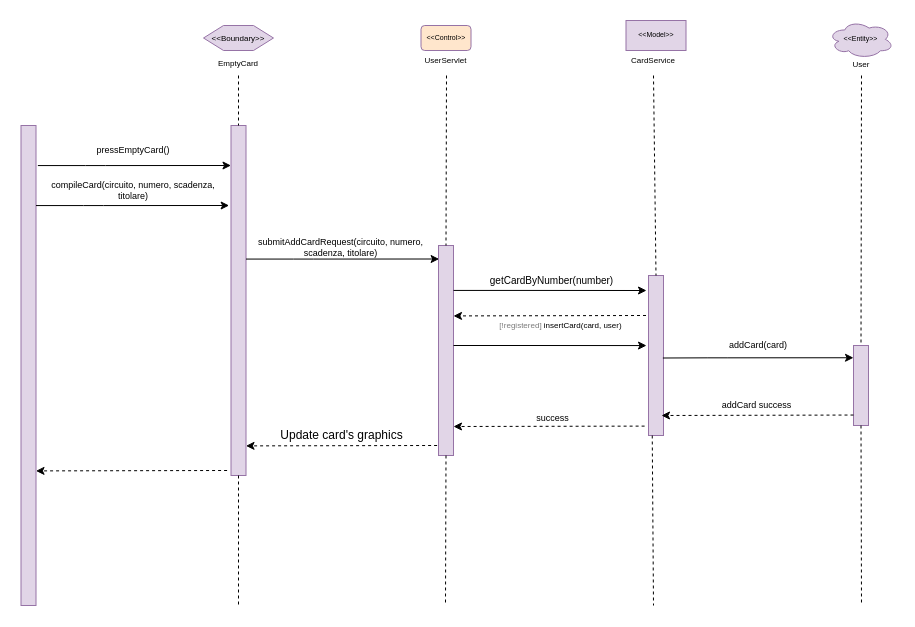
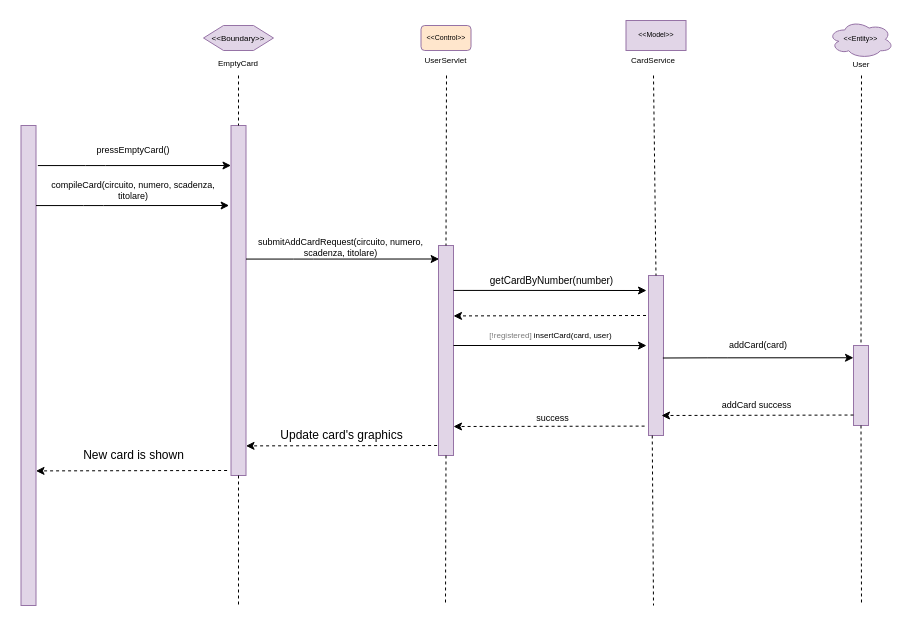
  <mxCell id="0" />
  <mxCell id="1" parent="0" />
  <mxCell id="2" value="" style="rounded=0;whiteSpace=wrap;html=1;fillColor=#e1d5e7;strokeColor=#9673a6;" parent="1" vertex="1"><mxGeometry x="20.5" y="125" width="15" height="480" as="geometry" /></mxCell>
  <mxCell id="3" value="" style="rounded=0;whiteSpace=wrap;html=1;fillColor=#e1d5e7;strokeColor=#9673a6;" parent="1" vertex="1"><mxGeometry x="230.5" y="125" width="15" height="350" as="geometry" /></mxCell>
  <mxCell id="4" value="" style="endArrow=none;dashed=1;html=1;rounded=0;fontSize=8;entryX=0.5;entryY=0;entryDx=0;entryDy=0;exitX=0.5;exitY=1;exitDx=0;exitDy=0;" parent="1" target="3" edge="1"><mxGeometry width="50" height="50" relative="1" as="geometry"><mxPoint x="238" y="75" as="sourcePoint" /><mxPoint x="260.5" y="135" as="targetPoint" /></mxGeometry></mxCell>
  <mxCell id="5" value="&amp;lt;&amp;lt;Boundary&amp;gt;&amp;gt;" style="shape=hexagon;perimeter=hexagonPerimeter2;whiteSpace=wrap;html=1;fixedSize=1;fontSize=8;fillColor=#e1d5e7;strokeColor=#9673a6;" parent="1" vertex="1"><mxGeometry x="203" y="25" width="70" height="25" as="geometry" /></mxCell>
  <mxCell id="6" value="&lt;div&gt;EmptyCard&lt;/div&gt;" style="text;html=1;strokeColor=none;fillColor=none;align=center;verticalAlign=middle;whiteSpace=wrap;rounded=0;fontSize=8;" parent="1" vertex="1"><mxGeometry x="223" y="55" width="30" height="15" as="geometry" /></mxCell>
  <mxCell id="7" value="pressEmptyCard()" style="text;html=1;strokeColor=none;fillColor=none;align=center;verticalAlign=middle;whiteSpace=wrap;rounded=0;fontSize=9;" parent="1" vertex="1"><mxGeometry x="43" y="135" width="180" height="30" as="geometry" /></mxCell>
  <mxCell id="8" value="&amp;lt;&amp;lt;Control&amp;gt;&amp;gt;" style="rounded=1;whiteSpace=wrap;html=1;fontSize=7;fillColor=#ffe6cc;strokeColor=#9673a6;" parent="1" vertex="1"><mxGeometry x="420.5" y="25" width="50" height="25" as="geometry" /></mxCell>
  <mxCell id="9" value="UserServlet" style="text;html=1;strokeColor=none;fillColor=none;align=center;verticalAlign=middle;whiteSpace=wrap;rounded=0;fontSize=8;" parent="1" vertex="1"><mxGeometry x="386.13" y="52.5" width="118.75" height="15" as="geometry" /></mxCell>
  <mxCell id="10" value="" style="rounded=0;whiteSpace=wrap;html=1;fillColor=#e1d5e7;strokeColor=#9673a6;" parent="1" vertex="1"><mxGeometry x="438" y="245" width="15" height="210" as="geometry" /></mxCell>
  <mxCell id="11" value="" style="endArrow=none;dashed=1;html=1;rounded=0;fontSize=8;entryX=0.5;entryY=0;entryDx=0;entryDy=0;" parent="1" target="10" edge="1"><mxGeometry width="50" height="50" relative="1" as="geometry"><mxPoint x="446" y="75" as="sourcePoint" /><mxPoint x="490.5" y="148.5" as="targetPoint" /></mxGeometry></mxCell>
  <mxCell id="12" value="&amp;lt;&amp;lt;Model&amp;gt;&amp;gt;" style="whiteSpace=wrap;html=1;fontSize=7;fillColor=#e1d5e7;strokeColor=#9673a6;rounded=0;" parent="1" vertex="1"><mxGeometry x="625.5" y="20" width="60" height="30" as="geometry" /></mxCell>
  <mxCell id="13" value="" style="rounded=0;whiteSpace=wrap;html=1;fillColor=#e1d5e7;strokeColor=#9673a6;" parent="1" vertex="1"><mxGeometry x="648" y="275" width="15" height="160" as="geometry" /></mxCell>
  <mxCell id="14" value="" style="endArrow=none;dashed=1;html=1;rounded=0;fontSize=8;entryX=0.5;entryY=0;entryDx=0;entryDy=0;" parent="1" target="13" edge="1"><mxGeometry width="50" height="50" relative="1" as="geometry"><mxPoint x="653" y="75" as="sourcePoint" /><mxPoint x="675.5" y="173.5" as="targetPoint" /></mxGeometry></mxCell>
  <mxCell id="15" value="CardService" style="text;html=1;strokeColor=none;fillColor=none;align=center;verticalAlign=middle;whiteSpace=wrap;rounded=0;fontSize=8;" parent="1" vertex="1"><mxGeometry x="638" y="52.5" width="30" height="15" as="geometry" /></mxCell>
  <mxCell id="16" value="addCard(card)" style="text;html=1;strokeColor=none;fillColor=none;align=center;verticalAlign=middle;whiteSpace=wrap;rounded=0;fontSize=9;" parent="1" vertex="1"><mxGeometry x="663" y="335" width="190" height="20" as="geometry" /></mxCell>
  <mxCell id="17" value="&amp;lt;&amp;lt;Entity&amp;gt;&amp;gt;" style="ellipse;shape=cloud;whiteSpace=wrap;html=1;fontSize=7;fillColor=#e1d5e7;strokeColor=#9673a6;" parent="1" vertex="1"><mxGeometry x="828" y="20" width="65" height="37.82" as="geometry" /></mxCell>
  <mxCell id="18" value="" style="rounded=0;whiteSpace=wrap;html=1;fillColor=#e1d5e7;strokeColor=#9673a6;" parent="1" vertex="1"><mxGeometry x="853" y="345" width="15" height="80" as="geometry" /></mxCell>
  <mxCell id="19" value="" style="endArrow=none;dashed=1;html=1;rounded=0;fontSize=8;entryX=0.5;entryY=0;entryDx=0;entryDy=0;" parent="1" target="18" edge="1"><mxGeometry width="50" height="50" relative="1" as="geometry"><mxPoint x="861" y="75" as="sourcePoint" /><mxPoint x="787.66" y="266.25" as="targetPoint" /></mxGeometry></mxCell>
  <mxCell id="20" value="&lt;font style=&quot;font-size: 9px&quot;&gt;addCard success&lt;/font&gt;" style="text;html=1;strokeColor=none;fillColor=none;align=center;verticalAlign=middle;rounded=0;fontSize=9;" parent="1" vertex="1"><mxGeometry x="663" y="395" width="185" height="20" as="geometry" /></mxCell>
  <mxCell id="21" value="" style="endArrow=classic;html=1;rounded=0;dashed=1;fontSize=7;" parent="1" edge="1"><mxGeometry width="50" height="50" relative="1" as="geometry"><mxPoint x="853" y="414.54" as="sourcePoint" /><mxPoint x="661" y="415" as="targetPoint" /></mxGeometry></mxCell>
  <mxCell id="22" value="" style="endArrow=none;dashed=1;html=1;rounded=0;fontSize=8;exitX=0.5;exitY=1;exitDx=0;exitDy=0;" parent="1" source="18" edge="1"><mxGeometry width="50" height="50" relative="1" as="geometry"><mxPoint x="787.99" y="481.25" as="sourcePoint" /><mxPoint x="861" y="605" as="targetPoint" /></mxGeometry></mxCell>
  <mxCell id="23" value="" style="endArrow=none;dashed=1;html=1;rounded=0;fontSize=8;exitX=0.5;exitY=1;exitDx=0;exitDy=0;" parent="1" source="3" edge="1"><mxGeometry width="50" height="50" relative="1" as="geometry"><mxPoint x="238" y="505" as="sourcePoint" /><mxPoint x="238" y="605" as="targetPoint" /><Array as="points" /></mxGeometry></mxCell>
  <mxCell id="24" value="User" style="text;html=1;strokeColor=none;fillColor=none;align=center;verticalAlign=middle;whiteSpace=wrap;rounded=0;fontSize=8;" parent="1" vertex="1"><mxGeometry x="845.5" y="56.41" width="30" height="15" as="geometry" /></mxCell>
  <mxCell id="25" value="" style="endArrow=classic;html=1;rounded=0;exitX=1;exitY=0;exitDx=0;exitDy=0;entryX=-0.125;entryY=0.121;entryDx=0;entryDy=0;entryPerimeter=0;" parent="1" edge="1"><mxGeometry width="50" height="50" relative="1" as="geometry"><mxPoint x="37.38" y="165.07" as="sourcePoint" /><mxPoint x="230.505" y="165" as="targetPoint" /><Array as="points"><mxPoint x="84.88" y="165.07" /><mxPoint x="104.88" y="165.07" /></Array></mxGeometry></mxCell>
  <mxCell id="26" value="" style="endArrow=classic;html=1;rounded=0;exitX=1;exitY=0;exitDx=0;exitDy=0;entryX=-0.125;entryY=0.121;entryDx=0;entryDy=0;entryPerimeter=0;" parent="1" edge="1"><mxGeometry width="50" height="50" relative="1" as="geometry"><mxPoint x="245.5" y="258.57" as="sourcePoint" /><mxPoint x="438.625" y="258.5" as="targetPoint" /><Array as="points"><mxPoint x="293" y="258.57" /><mxPoint x="313" y="258.57" /></Array></mxGeometry></mxCell>
  <mxCell id="27" value="&lt;div style=&quot;font-size: 9px&quot;&gt;&lt;font style=&quot;font-size: 9px&quot;&gt;submitAddCardRequest(circuito, numero, scadenza, titolare)&lt;/font&gt;&lt;/div&gt;" style="text;html=1;strokeColor=none;fillColor=none;align=center;verticalAlign=middle;whiteSpace=wrap;rounded=0;fontSize=9;" parent="1" vertex="1"><mxGeometry x="243" y="235" width="195" height="23.5" as="geometry" /></mxCell>
  <mxCell id="28" value="" style="endArrow=classic;html=1;rounded=0;exitX=1;exitY=0;exitDx=0;exitDy=0;" parent="1" edge="1"><mxGeometry width="50" height="50" relative="1" as="geometry"><mxPoint x="453" y="289.93" as="sourcePoint" /><mxPoint x="646" y="290" as="targetPoint" /><Array as="points"><mxPoint x="500.5" y="289.93" /><mxPoint x="520.5" y="289.93" /></Array></mxGeometry></mxCell>
  <mxCell id="29" value="&lt;font style=&quot;font-size: 9px&quot;&gt;success&lt;/font&gt;" style="text;html=1;strokeColor=none;fillColor=none;align=center;verticalAlign=middle;whiteSpace=wrap;rounded=0;fontSize=8;" parent="1" vertex="1"><mxGeometry x="455.25" y="405" width="195" height="26.5" as="geometry" /></mxCell>
  <mxCell id="30" value="" style="endArrow=classic;html=1;rounded=0;dashed=1;fontSize=7;exitX=0.073;exitY=0.293;exitDx=0;exitDy=0;exitPerimeter=0;" parent="1" edge="1"><mxGeometry width="50" height="50" relative="1" as="geometry"><mxPoint x="644.095" y="425.605" as="sourcePoint" /><mxPoint x="453" y="426" as="targetPoint" /></mxGeometry></mxCell>
  <mxCell id="31" value="getCardByNumber(number)" style="text;html=1;strokeColor=none;fillColor=none;align=center;verticalAlign=middle;whiteSpace=wrap;rounded=0;fontSize=10;" parent="1" vertex="1"><mxGeometry x="455.25" y="275" width="192.5" height="10" as="geometry" /></mxCell>
  <mxCell id="32" value="" style="endArrow=classic;html=1;rounded=0;entryX=-0.125;entryY=0.121;entryDx=0;entryDy=0;entryPerimeter=0;" parent="1" edge="1"><mxGeometry width="50" height="50" relative="1" as="geometry"><mxPoint x="662.38" y="357.51" as="sourcePoint" /><mxPoint x="853.005" y="357.26" as="targetPoint" /><Array as="points"><mxPoint x="707.38" y="357.33" /><mxPoint x="727.38" y="357.33" /></Array></mxGeometry></mxCell>
  <mxCell id="33" value="" style="endArrow=none;dashed=1;html=1;rounded=0;fontSize=8;exitX=0.25;exitY=1;exitDx=0;exitDy=0;" parent="1" source="13" edge="1"><mxGeometry width="50" height="50" relative="1" as="geometry"><mxPoint x="652.75" y="438.5" as="sourcePoint" /><mxPoint x="653" y="605" as="targetPoint" /></mxGeometry></mxCell>
  <mxCell id="34" value="" style="endArrow=none;dashed=1;html=1;rounded=0;fontSize=8;exitX=0.5;exitY=1;exitDx=0;exitDy=0;" parent="1" source="10" edge="1"><mxGeometry width="50" height="50" relative="1" as="geometry"><mxPoint x="445" y="505" as="sourcePoint" /><mxPoint x="445" y="605" as="targetPoint" /></mxGeometry></mxCell>
  <mxCell id="35" value="" style="endArrow=classic;html=1;rounded=0;exitX=1;exitY=0;exitDx=0;exitDy=0;" parent="1" edge="1"><mxGeometry width="50" height="50" relative="1" as="geometry"><mxPoint x="453" y="345" as="sourcePoint" /><mxPoint x="646" y="345.07" as="targetPoint" /><Array as="points"><mxPoint x="500.5" y="345" /><mxPoint x="520.5" y="345" /></Array></mxGeometry></mxCell>
  <mxCell id="36" value="" style="endArrow=classic;html=1;rounded=0;dashed=1;fontSize=7;entryX=1;entryY=0.333;entryDx=0;entryDy=0;entryPerimeter=0;" parent="1" edge="1"><mxGeometry width="50" height="50" relative="1" as="geometry"><mxPoint x="645.5" y="315" as="sourcePoint" /><mxPoint x="453" y="315.42" as="targetPoint" /></mxGeometry></mxCell>
- <mxCell id="37" value="&lt;font color=&quot;#7a7a7a&quot;&gt;[!registered] &lt;/font&gt;insertCard(card,&amp;nbsp;user)" style="text;html=1;align=center;verticalAlign=middle;resizable=0;points=[];autosize=1;strokeColor=none;fillColor=none;fontSize=8;fontColor=#000000;" parent="1" vertex="1"><mxGeometry x="490.25" y="315" width="140" height="20" as="geometry" /></mxCell>
+ <mxCell id="37" value="&lt;font color=&quot;#7a7a7a&quot;&gt;[!registered] &lt;/font&gt;insertCard(card,&amp;nbsp;user)" style="text;html=1;align=center;verticalAlign=middle;resizable=0;points=[];autosize=1;strokeColor=none;fillColor=none;fontSize=8;fontColor=#000000;" parent="1" vertex="1"><mxGeometry x="480.25" y="325" width="140" height="20" as="geometry" /></mxCell>
  <mxCell id="38" value="" style="endArrow=classic;html=1;rounded=0;exitX=1;exitY=0;exitDx=0;exitDy=0;entryX=-0.125;entryY=0.121;entryDx=0;entryDy=0;entryPerimeter=0;" parent="1" edge="1"><mxGeometry width="50" height="50" relative="1" as="geometry"><mxPoint x="35.5" y="205.07" as="sourcePoint" /><mxPoint x="228.625" y="205" as="targetPoint" /><Array as="points"><mxPoint x="83" y="205.07" /><mxPoint x="103" y="205.07" /></Array></mxGeometry></mxCell>
  <mxCell id="39" value="compileCard(circuito, numero, scadenza, titolare)" style="text;html=1;strokeColor=none;fillColor=none;align=center;verticalAlign=middle;whiteSpace=wrap;rounded=0;fontSize=9;" parent="1" vertex="1"><mxGeometry x="43" y="175" width="180" height="30" as="geometry" /></mxCell>
  <mxCell id="40" value="" style="endArrow=classic;html=1;rounded=0;dashed=1;fontSize=7;exitX=0.073;exitY=0.293;exitDx=0;exitDy=0;exitPerimeter=0;" parent="1" edge="1"><mxGeometry width="50" height="50" relative="1" as="geometry"><mxPoint x="436.595" y="444.995" as="sourcePoint" /><mxPoint x="245.5" y="445.39" as="targetPoint" /></mxGeometry></mxCell>
  <mxCell id="41" value="Update card's graphics" style="text;html=1;align=center;verticalAlign=middle;resizable=0;points=[];autosize=1;strokeColor=none;fillColor=none;" parent="1" vertex="1"><mxGeometry x="270.5" y="425" width="140" height="20" as="geometry" /></mxCell>
  <mxCell id="42" value="" style="endArrow=classic;html=1;rounded=0;dashed=1;fontSize=7;exitX=0.073;exitY=0.293;exitDx=0;exitDy=0;exitPerimeter=0;" edge="1" parent="1"><mxGeometry width="50" height="50" relative="1" as="geometry"><mxPoint x="226.595" y="470.005" as="sourcePoint" /><mxPoint x="35.5" y="470.4" as="targetPoint" /></mxGeometry></mxCell>
+ <mxCell id="43" value="New card is shown" style="text;html=1;align=center;verticalAlign=middle;resizable=0;points=[];autosize=1;strokeColor=none;fillColor=none;" vertex="1" parent="1"><mxGeometry x="73" y="445" width="120" height="20" as="geometry" /></mxCell>
